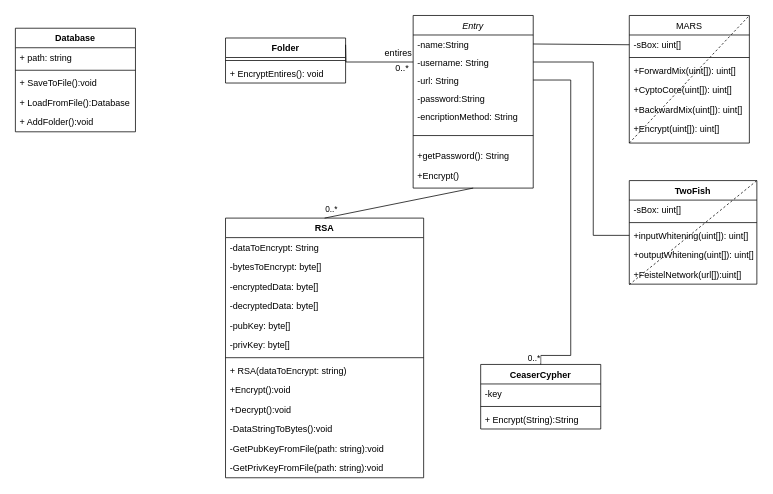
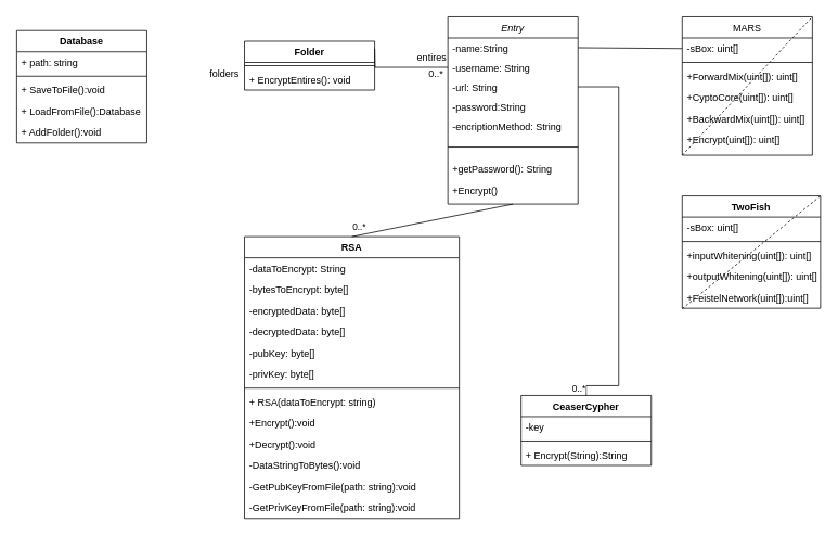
  <mxCell id="0" />
  <mxCell id="1" parent="0" />
  <mxCell id="2" value="Entry" style="swimlane;fontStyle=2;align=center;verticalAlign=top;childLayout=stackLayout;horizontal=1;startSize=26;horizontalStack=0;resizeParent=1;resizeLast=0;collapsible=1;marginBottom=0;rounded=0;shadow=0;strokeWidth=1;" parent="1" vertex="1"><mxGeometry x="550" y="20" width="160" height="230" as="geometry"><mxRectangle x="230" y="140" width="160" height="26" as="alternateBounds" /></mxGeometry></mxCell>
  <mxCell id="3" value="-name:String" style="text;align=left;verticalAlign=top;spacingLeft=4;spacingRight=4;overflow=hidden;rotatable=0;points=[[0,0.5],[1,0.5]];portConstraint=eastwest;" parent="2" vertex="1"><mxGeometry y="26" width="160" height="24" as="geometry" /></mxCell>
  <mxCell id="4" value="-username: String" style="text;align=left;verticalAlign=top;spacingLeft=4;spacingRight=4;overflow=hidden;rotatable=0;points=[[0,0.5],[1,0.5]];portConstraint=eastwest;" parent="2" vertex="1"><mxGeometry y="50" width="160" height="24" as="geometry" /></mxCell>
  <mxCell id="5" value="-url: String" style="text;align=left;verticalAlign=top;spacingLeft=4;spacingRight=4;overflow=hidden;rotatable=0;points=[[0,0.5],[1,0.5]];portConstraint=eastwest;" parent="2" vertex="1"><mxGeometry y="74" width="160" height="24" as="geometry" /></mxCell>
  <mxCell id="6" value="-password:String" style="text;align=left;verticalAlign=top;spacingLeft=4;spacingRight=4;overflow=hidden;rotatable=0;points=[[0,0.5],[1,0.5]];portConstraint=eastwest;" parent="2" vertex="1"><mxGeometry y="98" width="160" height="24" as="geometry" /></mxCell>
  <mxCell id="7" value="-encriptionMethod: String" style="text;align=left;verticalAlign=top;spacingLeft=4;spacingRight=4;overflow=hidden;rotatable=0;points=[[0,0.5],[1,0.5]];portConstraint=eastwest;" parent="2" vertex="1"><mxGeometry y="122" width="160" height="24" as="geometry" /></mxCell>
  <mxCell id="8" value="" style="line;html=1;strokeWidth=1;align=left;verticalAlign=middle;spacingTop=-1;spacingLeft=3;spacingRight=3;rotatable=0;labelPosition=right;points=[];portConstraint=eastwest;" parent="2" vertex="1"><mxGeometry y="146" width="160" height="28" as="geometry" /></mxCell>
  <mxCell id="9" value="+getPassword(): String" style="text;align=left;verticalAlign=top;spacingLeft=4;spacingRight=4;overflow=hidden;rotatable=0;points=[[0,0.5],[1,0.5]];portConstraint=eastwest;" parent="2" vertex="1"><mxGeometry y="174" width="160" height="26" as="geometry" /></mxCell>
  <mxCell id="10" value="+Encrypt()" style="text;align=left;verticalAlign=top;spacingLeft=4;spacingRight=4;overflow=hidden;rotatable=0;points=[[0,0.5],[1,0.5]];portConstraint=eastwest;" parent="2" vertex="1"><mxGeometry y="200" width="160" height="26" as="geometry" /></mxCell>
  <mxCell id="11" value="MARS" style="swimlane;fontStyle=0;align=center;verticalAlign=top;childLayout=stackLayout;horizontal=1;startSize=26;horizontalStack=0;resizeParent=1;resizeLast=0;collapsible=1;marginBottom=0;rounded=0;shadow=0;strokeWidth=1;" parent="1" vertex="1"><mxGeometry x="838" y="20" width="160" height="170" as="geometry"><mxRectangle x="550" y="140" width="160" height="26" as="alternateBounds" /></mxGeometry></mxCell>
  <mxCell id="12" value="-sBox: uint[]" style="text;align=left;verticalAlign=top;spacingLeft=4;spacingRight=4;overflow=hidden;rotatable=0;points=[[0,0.5],[1,0.5]];portConstraint=eastwest;" parent="11" vertex="1"><mxGeometry y="26" width="160" height="26" as="geometry" /></mxCell>
  <mxCell id="13" value="" style="line;html=1;strokeWidth=1;align=left;verticalAlign=middle;spacingTop=-1;spacingLeft=3;spacingRight=3;rotatable=0;labelPosition=right;points=[];portConstraint=eastwest;" parent="11" vertex="1"><mxGeometry y="52" width="160" height="8" as="geometry" /></mxCell>
  <mxCell id="14" value="+ForwardMix(uint[]): uint[]" style="text;align=left;verticalAlign=top;spacingLeft=4;spacingRight=4;overflow=hidden;rotatable=0;points=[[0,0.5],[1,0.5]];portConstraint=eastwest;" parent="11" vertex="1"><mxGeometry y="60" width="160" height="26" as="geometry" /></mxCell>
  <mxCell id="15" value="+CyptoCore(uint[]): uint[]" style="text;align=left;verticalAlign=top;spacingLeft=4;spacingRight=4;overflow=hidden;rotatable=0;points=[[0,0.5],[1,0.5]];portConstraint=eastwest;" parent="11" vertex="1"><mxGeometry y="86" width="160" height="26" as="geometry" /></mxCell>
  <mxCell id="16" value="+BackwardMix(uint[]): uint[]" style="text;align=left;verticalAlign=top;spacingLeft=4;spacingRight=4;overflow=hidden;rotatable=0;points=[[0,0.5],[1,0.5]];portConstraint=eastwest;" parent="11" vertex="1"><mxGeometry y="112" width="160" height="26" as="geometry" /></mxCell>
  <mxCell id="17" value="+Encrypt(uint[]): uint[]" style="text;align=left;verticalAlign=top;spacingLeft=4;spacingRight=4;overflow=hidden;rotatable=0;points=[[0,0.5],[1,0.5]];portConstraint=eastwest;" parent="11" vertex="1"><mxGeometry y="138" width="160" height="26" as="geometry" /></mxCell>
  <mxCell id="18" value="TwoFish" style="swimlane;fontStyle=1;align=center;verticalAlign=top;childLayout=stackLayout;horizontal=1;startSize=26;horizontalStack=0;resizeParent=1;resizeParentMax=0;resizeLast=0;collapsible=1;marginBottom=0;" parent="1" vertex="1"><mxGeometry x="838" y="240" width="170" height="138" as="geometry" /></mxCell>
  <mxCell id="19" value="-sBox: uint[]" style="text;strokeColor=none;fillColor=none;align=left;verticalAlign=top;spacingLeft=4;spacingRight=4;overflow=hidden;rotatable=0;points=[[0,0.5],[1,0.5]];portConstraint=eastwest;" parent="18" vertex="1"><mxGeometry y="26" width="170" height="26" as="geometry" /></mxCell>
  <mxCell id="20" value="" style="line;strokeWidth=1;fillColor=none;align=left;verticalAlign=middle;spacingTop=-1;spacingLeft=3;spacingRight=3;rotatable=0;labelPosition=right;points=[];portConstraint=eastwest;" parent="18" vertex="1"><mxGeometry y="52" width="170" height="8" as="geometry" /></mxCell>
  <mxCell id="21" value="+inputWhitening(uint[]): uint[]" style="text;strokeColor=none;fillColor=none;align=left;verticalAlign=top;spacingLeft=4;spacingRight=4;overflow=hidden;rotatable=0;points=[[0,0.5],[1,0.5]];portConstraint=eastwest;" parent="18" vertex="1"><mxGeometry y="60" width="170" height="26" as="geometry" /></mxCell>
  <mxCell id="22" value="+outputWhitening(uint[]): uint[]" style="text;strokeColor=none;fillColor=none;align=left;verticalAlign=top;spacingLeft=4;spacingRight=4;overflow=hidden;rotatable=0;points=[[0,0.5],[1,0.5]];portConstraint=eastwest;" parent="18" vertex="1"><mxGeometry y="86" width="170" height="26" as="geometry" /></mxCell>
- <mxCell id="23" value="+FeistelNetwork(url[]):uint[]" style="text;strokeColor=none;fillColor=none;align=left;verticalAlign=top;spacingLeft=4;spacingRight=4;overflow=hidden;rotatable=0;points=[[0,0.5],[1,0.5]];portConstraint=eastwest;" parent="18" vertex="1"><mxGeometry y="112" width="170" height="26" as="geometry" /></mxCell>
+ <mxCell id="23" value="+FeistelNetwork(uint[]):uint[]" style="text;strokeColor=none;fillColor=none;align=left;verticalAlign=top;spacingLeft=4;spacingRight=4;overflow=hidden;rotatable=0;points=[[0,0.5],[1,0.5]];portConstraint=eastwest;" parent="18" vertex="1"><mxGeometry y="112" width="170" height="26" as="geometry" /></mxCell>
  <mxCell id="24" value="" style="endArrow=none;dashed=1;html=1;rounded=0;entryX=1;entryY=0;entryDx=0;entryDy=0;exitX=0;exitY=1.024;exitDx=0;exitDy=0;exitPerimeter=0;" parent="18" source="23" edge="1"><mxGeometry width="50" height="50" relative="1" as="geometry"><mxPoint x="-28" y="100" as="sourcePoint" /><mxPoint x="170" as="targetPoint" /></mxGeometry></mxCell>
  <mxCell id="25" value="CeaserCypher" style="swimlane;fontStyle=1;align=center;verticalAlign=top;childLayout=stackLayout;horizontal=1;startSize=26;horizontalStack=0;resizeParent=1;resizeParentMax=0;resizeLast=0;collapsible=1;marginBottom=0;" parent="1" vertex="1"><mxGeometry x="640" y="485" width="160" height="86" as="geometry" /></mxCell>
  <mxCell id="26" value="-key" style="text;strokeColor=none;fillColor=none;align=left;verticalAlign=top;spacingLeft=4;spacingRight=4;overflow=hidden;rotatable=0;points=[[0,0.5],[1,0.5]];portConstraint=eastwest;" parent="25" vertex="1"><mxGeometry y="26" width="160" height="26" as="geometry" /></mxCell>
  <mxCell id="27" value="" style="line;strokeWidth=1;fillColor=none;align=left;verticalAlign=middle;spacingTop=-1;spacingLeft=3;spacingRight=3;rotatable=0;labelPosition=right;points=[];portConstraint=eastwest;" parent="25" vertex="1"><mxGeometry y="52" width="160" height="8" as="geometry" /></mxCell>
  <mxCell id="28" value="+ Encrypt(String):String" style="text;strokeColor=none;fillColor=none;align=left;verticalAlign=top;spacingLeft=4;spacingRight=4;overflow=hidden;rotatable=0;points=[[0,0.5],[1,0.5]];portConstraint=eastwest;" parent="25" vertex="1"><mxGeometry y="60" width="160" height="26" as="geometry" /></mxCell>
  <mxCell id="29" value="" style="endArrow=none;html=1;edgeStyle=orthogonalEdgeStyle;rounded=0;exitX=1;exitY=0.5;exitDx=0;exitDy=0;entryX=0;entryY=0.5;entryDx=0;entryDy=0;" parent="1" source="3" target="12" edge="1"><mxGeometry relative="1" as="geometry"><mxPoint x="690" y="300" as="sourcePoint" /><mxPoint x="850" y="300" as="targetPoint" /><Array as="points"><mxPoint x="838" y="58" /></Array></mxGeometry></mxCell>
- <mxCell id="30" value="" style="endArrow=none;html=1;edgeStyle=orthogonalEdgeStyle;rounded=0;exitX=1;exitY=0.5;exitDx=0;exitDy=0;entryX=0;entryY=0.5;entryDx=0;entryDy=0;" parent="1" source="4" target="21" edge="1"><mxGeometry relative="1" as="geometry"><mxPoint x="680" y="120" as="sourcePoint" /><mxPoint x="840" y="120" as="targetPoint" /><Array as="points"><mxPoint x="790" y="82" /><mxPoint x="790" y="313" /></Array></mxGeometry></mxCell>
  <mxCell id="31" value="" style="endArrow=none;html=1;edgeStyle=orthogonalEdgeStyle;rounded=0;exitX=1;exitY=0.5;exitDx=0;exitDy=0;entryX=0.5;entryY=0;entryDx=0;entryDy=0;" parent="1" source="5" target="25" edge="1"><mxGeometry relative="1" as="geometry"><mxPoint x="680" y="290" as="sourcePoint" /><mxPoint x="720" y="480" as="targetPoint" /><Array as="points"><mxPoint x="760" y="106" /><mxPoint x="760" y="473" /><mxPoint x="720" y="473" /></Array></mxGeometry></mxCell>
  <mxCell id="32" value="0..*" style="edgeLabel;html=1;align=center;verticalAlign=middle;resizable=0;points=[];" vertex="1" connectable="0" parent="31"><mxGeometry x="0.918" y="1" relative="1" as="geometry"><mxPoint x="-17" y="2" as="offset" /></mxGeometry></mxCell>
  <mxCell id="33" value="" style="endArrow=none;dashed=1;html=1;rounded=0;entryX=1;entryY=0;entryDx=0;entryDy=0;exitX=0;exitY=1;exitDx=0;exitDy=0;" parent="1" source="11" target="11" edge="1"><mxGeometry width="50" height="50" relative="1" as="geometry"><mxPoint x="720" y="270" as="sourcePoint" /><mxPoint x="770" y="220" as="targetPoint" /></mxGeometry></mxCell>
  <mxCell id="34" value="RSA" style="swimlane;fontStyle=1;align=center;verticalAlign=top;childLayout=stackLayout;horizontal=1;startSize=26;horizontalStack=0;resizeParent=1;resizeParentMax=0;resizeLast=0;collapsible=1;marginBottom=0;" parent="1" vertex="1"><mxGeometry x="300" y="290" width="264" height="346" as="geometry" /></mxCell>
  <mxCell id="35" value="-dataToEncrypt: String" style="text;strokeColor=none;fillColor=none;align=left;verticalAlign=top;spacingLeft=4;spacingRight=4;overflow=hidden;rotatable=0;points=[[0,0.5],[1,0.5]];portConstraint=eastwest;" parent="34" vertex="1"><mxGeometry y="26" width="264" height="26" as="geometry" /></mxCell>
  <mxCell id="36" value="-bytesToEncrypt: byte[]" style="text;strokeColor=none;fillColor=none;align=left;verticalAlign=top;spacingLeft=4;spacingRight=4;overflow=hidden;rotatable=0;points=[[0,0.5],[1,0.5]];portConstraint=eastwest;" parent="34" vertex="1"><mxGeometry y="52" width="264" height="26" as="geometry" /></mxCell>
  <mxCell id="37" value="-encryptedData: byte[]" style="text;strokeColor=none;fillColor=none;align=left;verticalAlign=top;spacingLeft=4;spacingRight=4;overflow=hidden;rotatable=0;points=[[0,0.5],[1,0.5]];portConstraint=eastwest;" parent="34" vertex="1"><mxGeometry y="78" width="264" height="26" as="geometry" /></mxCell>
  <mxCell id="38" value="-decryptedData: byte[]" style="text;strokeColor=none;fillColor=none;align=left;verticalAlign=top;spacingLeft=4;spacingRight=4;overflow=hidden;rotatable=0;points=[[0,0.5],[1,0.5]];portConstraint=eastwest;" parent="34" vertex="1"><mxGeometry y="104" width="264" height="26" as="geometry" /></mxCell>
  <mxCell id="39" value="-pubKey: byte[]" style="text;strokeColor=none;fillColor=none;align=left;verticalAlign=top;spacingLeft=4;spacingRight=4;overflow=hidden;rotatable=0;points=[[0,0.5],[1,0.5]];portConstraint=eastwest;" parent="34" vertex="1"><mxGeometry y="130" width="264" height="26" as="geometry" /></mxCell>
  <mxCell id="40" value="-privKey: byte[]" style="text;strokeColor=none;fillColor=none;align=left;verticalAlign=top;spacingLeft=4;spacingRight=4;overflow=hidden;rotatable=0;points=[[0,0.5],[1,0.5]];portConstraint=eastwest;" parent="34" vertex="1"><mxGeometry y="156" width="264" height="26" as="geometry" /></mxCell>
  <mxCell id="41" value="" style="line;strokeWidth=1;fillColor=none;align=left;verticalAlign=middle;spacingTop=-1;spacingLeft=3;spacingRight=3;rotatable=0;labelPosition=right;points=[];portConstraint=eastwest;" parent="34" vertex="1"><mxGeometry y="182" width="264" height="8" as="geometry" /></mxCell>
  <mxCell id="42" value="+ RSA(dataToEncrypt: string)" style="text;strokeColor=none;fillColor=none;align=left;verticalAlign=top;spacingLeft=4;spacingRight=4;overflow=hidden;rotatable=0;points=[[0,0.5],[1,0.5]];portConstraint=eastwest;" parent="34" vertex="1"><mxGeometry y="190" width="264" height="26" as="geometry" /></mxCell>
  <mxCell id="43" value="+Encrypt():void" style="text;strokeColor=none;fillColor=none;align=left;verticalAlign=top;spacingLeft=4;spacingRight=4;overflow=hidden;rotatable=0;points=[[0,0.5],[1,0.5]];portConstraint=eastwest;" parent="34" vertex="1"><mxGeometry y="216" width="264" height="26" as="geometry" /></mxCell>
  <mxCell id="44" value="+Decrypt():void" style="text;strokeColor=none;fillColor=none;align=left;verticalAlign=top;spacingLeft=4;spacingRight=4;overflow=hidden;rotatable=0;points=[[0,0.5],[1,0.5]];portConstraint=eastwest;" parent="34" vertex="1"><mxGeometry y="242" width="264" height="26" as="geometry" /></mxCell>
  <mxCell id="45" value="-DataStringToBytes():void" style="text;strokeColor=none;fillColor=none;align=left;verticalAlign=top;spacingLeft=4;spacingRight=4;overflow=hidden;rotatable=0;points=[[0,0.5],[1,0.5]];portConstraint=eastwest;" parent="34" vertex="1"><mxGeometry y="268" width="264" height="26" as="geometry" /></mxCell>
  <mxCell id="46" value="-GetPubKeyFromFile(path: string):void" style="text;strokeColor=none;fillColor=none;align=left;verticalAlign=top;spacingLeft=4;spacingRight=4;overflow=hidden;rotatable=0;points=[[0,0.5],[1,0.5]];portConstraint=eastwest;" parent="34" vertex="1"><mxGeometry y="294" width="264" height="26" as="geometry" /></mxCell>
  <mxCell id="47" value="-GetPrivKeyFromFile(path: string):void" style="text;strokeColor=none;fillColor=none;align=left;verticalAlign=top;spacingLeft=4;spacingRight=4;overflow=hidden;rotatable=0;points=[[0,0.5],[1,0.5]];portConstraint=eastwest;" parent="34" vertex="1"><mxGeometry y="320" width="264" height="26" as="geometry" /></mxCell>
  <mxCell id="48" value="" style="endArrow=none;html=1;rounded=0;entryX=0.5;entryY=1;entryDx=0;entryDy=0;exitX=0.5;exitY=0;exitDx=0;exitDy=0;" parent="1" source="34" target="2" edge="1"><mxGeometry width="50" height="50" relative="1" as="geometry"><mxPoint x="760" y="370" as="sourcePoint" /><mxPoint x="810" y="320" as="targetPoint" /></mxGeometry></mxCell>
  <mxCell id="49" value="0..*" style="edgeLabel;html=1;align=center;verticalAlign=middle;resizable=0;points=[];" vertex="1" connectable="0" parent="48"><mxGeometry x="-0.747" y="-1" relative="1" as="geometry"><mxPoint x="-17" y="-7" as="offset" /></mxGeometry></mxCell>
  <mxCell id="50" value="Folder" style="swimlane;fontStyle=1;align=center;verticalAlign=top;childLayout=stackLayout;horizontal=1;startSize=26;horizontalStack=0;resizeParent=1;resizeParentMax=0;resizeLast=0;collapsible=1;marginBottom=0;" parent="1" vertex="1"><mxGeometry x="300" y="50" width="160" height="60" as="geometry" /></mxCell>
  <mxCell id="51" value="" style="line;strokeWidth=1;fillColor=none;align=left;verticalAlign=middle;spacingTop=-1;spacingLeft=3;spacingRight=3;rotatable=0;labelPosition=right;points=[];portConstraint=eastwest;" parent="50" vertex="1"><mxGeometry y="26" width="160" height="8" as="geometry" /></mxCell>
  <mxCell id="52" value="+ EncryptEntires(): void" style="text;strokeColor=none;fillColor=none;align=left;verticalAlign=top;spacingLeft=4;spacingRight=4;overflow=hidden;rotatable=0;points=[[0,0.5],[1,0.5]];portConstraint=eastwest;" parent="50" vertex="1"><mxGeometry y="34" width="160" height="26" as="geometry" /></mxCell>
  <mxCell id="53" value="" style="endArrow=none;html=1;edgeStyle=orthogonalEdgeStyle;rounded=0;exitX=1;exitY=0.5;exitDx=0;exitDy=0;" parent="1" target="4" edge="1"><mxGeometry relative="1" as="geometry"><mxPoint x="460" y="59" as="sourcePoint" /><mxPoint x="990" y="160" as="targetPoint" /></mxGeometry></mxCell>
  <mxCell id="54" value="entires" style="text;html=1;align=center;verticalAlign=middle;resizable=0;points=[];autosize=1;strokeColor=none;fillColor=none;" parent="1" vertex="1"><mxGeometry x="505" y="60" width="50" height="20" as="geometry" /></mxCell>
  <mxCell id="55" value="0..*" style="text;html=1;align=center;verticalAlign=middle;resizable=0;points=[];autosize=1;strokeColor=none;fillColor=none;" parent="1" vertex="1"><mxGeometry x="520" y="80" width="30" height="20" as="geometry" /></mxCell>
  <mxCell id="56" value="Database" style="swimlane;fontStyle=1;align=center;verticalAlign=top;childLayout=stackLayout;horizontal=1;startSize=26;horizontalStack=0;resizeParent=1;resizeParentMax=0;resizeLast=0;collapsible=1;marginBottom=0;" vertex="1" parent="1"><mxGeometry x="20" y="37" width="160" height="138" as="geometry" /></mxCell>
  <mxCell id="57" value="+ path: string" style="text;strokeColor=none;fillColor=none;align=left;verticalAlign=top;spacingLeft=4;spacingRight=4;overflow=hidden;rotatable=0;points=[[0,0.5],[1,0.5]];portConstraint=eastwest;" vertex="1" parent="56"><mxGeometry y="26" width="160" height="26" as="geometry" /></mxCell>
  <mxCell id="58" value="" style="line;strokeWidth=1;fillColor=none;align=left;verticalAlign=middle;spacingTop=-1;spacingLeft=3;spacingRight=3;rotatable=0;labelPosition=right;points=[];portConstraint=eastwest;" vertex="1" parent="56"><mxGeometry y="52" width="160" height="8" as="geometry" /></mxCell>
  <mxCell id="59" value="+ SaveToFile():void" style="text;strokeColor=none;fillColor=none;align=left;verticalAlign=top;spacingLeft=4;spacingRight=4;overflow=hidden;rotatable=0;points=[[0,0.5],[1,0.5]];portConstraint=eastwest;" vertex="1" parent="56"><mxGeometry y="60" width="160" height="26" as="geometry" /></mxCell>
  <mxCell id="60" value="+ LoadFromFile():Database" style="text;strokeColor=none;fillColor=none;align=left;verticalAlign=top;spacingLeft=4;spacingRight=4;overflow=hidden;rotatable=0;points=[[0,0.5],[1,0.5]];portConstraint=eastwest;" vertex="1" parent="56"><mxGeometry y="86" width="160" height="26" as="geometry" /></mxCell>
  <mxCell id="61" value="+ AddFolder():void" style="text;strokeColor=none;fillColor=none;align=left;verticalAlign=top;spacingLeft=4;spacingRight=4;overflow=hidden;rotatable=0;points=[[0,0.5],[1,0.5]];portConstraint=eastwest;" vertex="1" parent="56"><mxGeometry y="112" width="160" height="26" as="geometry" /></mxCell>
+ <mxCell id="62" value="folders" style="text;html=1;align=center;verticalAlign=middle;resizable=0;points=[];autosize=1;strokeColor=none;fillColor=none;" vertex="1" parent="1"><mxGeometry x="250" y="80" width="50" height="20" as="geometry" /></mxCell>
